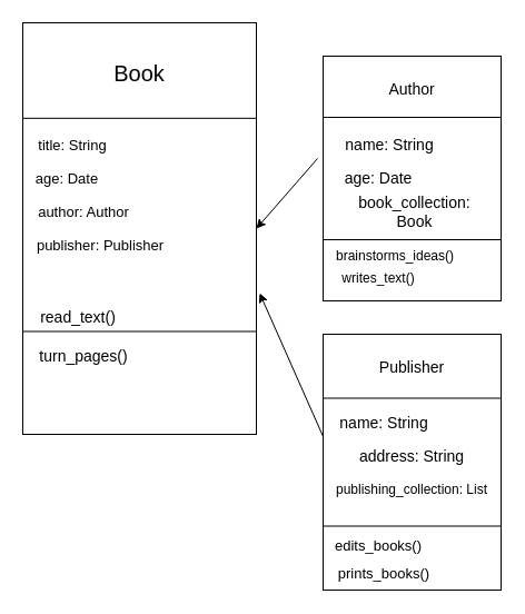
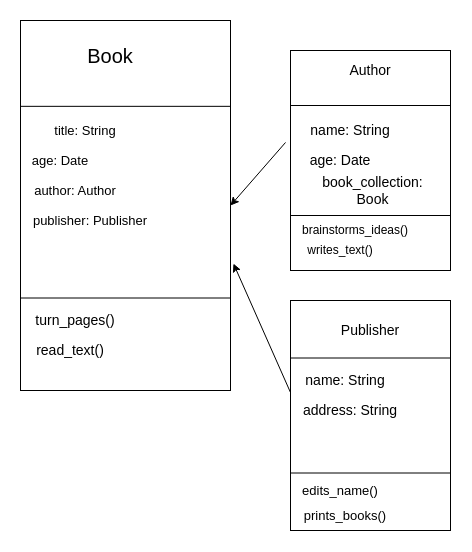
  <mxCell id="0" />
  <mxCell id="1" parent="0" />
  <mxCell id="2" value="" style="rounded=0;whiteSpace=wrap;html=1;" parent="1" vertex="1"><mxGeometry x="20" y="20" width="210" height="370" as="geometry" /></mxCell>
  <mxCell id="3" value="" style="endArrow=none;html=1;entryX=1;entryY=0.232;entryDx=0;entryDy=0;entryPerimeter=0;exitX=0;exitY=0.232;exitDx=0;exitDy=0;exitPerimeter=0;" parent="1" source="2" target="2" edge="1"><mxGeometry width="50" height="50" relative="1" as="geometry"><mxPoint x="70" y="330" as="sourcePoint" /><mxPoint x="120" y="280" as="targetPoint" /></mxGeometry></mxCell>
  <mxCell id="4" value="" style="endArrow=none;html=1;entryX=1;entryY=0.75;entryDx=0;entryDy=0;exitX=0;exitY=0.75;exitDx=0;exitDy=0;" parent="1" source="2" target="2" edge="1"><mxGeometry width="50" height="50" relative="1" as="geometry"><mxPoint x="70" y="330" as="sourcePoint" /><mxPoint x="120" y="280" as="targetPoint" /></mxGeometry></mxCell>
- <mxCell id="5" value="Book" style="text;html=1;strokeColor=none;fillColor=none;align=center;verticalAlign=middle;whiteSpace=wrap;rounded=0;fontSize=20;" parent="1" vertex="1"><mxGeometry x="90" y="50" width="70" height="30" as="geometry" /></mxCell>
- <mxCell id="6" value="title: String" style="text;html=1;strokeColor=none;fillColor=none;align=center;verticalAlign=middle;whiteSpace=wrap;rounded=0;fontSize=13;" parent="1" vertex="1"><mxGeometry x="20" y="120" width="90" height="20" as="geometry" /></mxCell>
+ <mxCell id="5" value="Book" style="text;html=1;strokeColor=none;fillColor=none;align=center;verticalAlign=middle;whiteSpace=wrap;rounded=0;fontSize=20;" parent="1" vertex="1"><mxGeometry x="75" y="40" width="70" height="30" as="geometry" /></mxCell>
+ <mxCell id="6" value="title: String" style="text;html=1;strokeColor=none;fillColor=none;align=center;verticalAlign=middle;whiteSpace=wrap;rounded=0;fontSize=13;" parent="1" vertex="1"><mxGeometry x="40" y="120" width="90" height="20" as="geometry" /></mxCell>
  <mxCell id="7" value="age: Date" style="text;html=1;strokeColor=none;fillColor=none;align=center;verticalAlign=middle;whiteSpace=wrap;rounded=0;fontSize=13;" parent="1" vertex="1"><mxGeometry x="20" y="150" width="80" height="20" as="geometry" /></mxCell>
  <mxCell id="8" value="author: Author" style="text;html=1;strokeColor=none;fillColor=none;align=center;verticalAlign=middle;whiteSpace=wrap;rounded=0;fontSize=13;" parent="1" vertex="1"><mxGeometry x="30" y="180" width="90" height="20" as="geometry" /></mxCell>
  <mxCell id="9" value="publisher: Publisher" style="text;html=1;strokeColor=none;fillColor=none;align=center;verticalAlign=middle;whiteSpace=wrap;rounded=0;fontSize=13;" parent="1" vertex="1"><mxGeometry x="30" y="210" width="120" height="20" as="geometry" /></mxCell>
  <mxCell id="10" value="turn_pages()" style="text;html=1;strokeColor=none;fillColor=none;align=center;verticalAlign=middle;whiteSpace=wrap;rounded=0;fontSize=14;" parent="1" vertex="1"><mxGeometry x="40" y="310" width="70" height="20" as="geometry" /></mxCell>
  <mxCell id="11" value="Text" style="text;html=1;strokeColor=none;fillColor=none;align=center;verticalAlign=middle;whiteSpace=wrap;rounded=0;fontSize=13;" parent="1" vertex="1"><mxGeometry x="300" y="120" width="70" height="20" as="geometry" /></mxCell>
  <mxCell id="12" value="" style="rounded=0;whiteSpace=wrap;html=1;fontSize=13;" parent="1" vertex="1"><mxGeometry x="290" y="50" width="160" height="220" as="geometry" /></mxCell>
  <mxCell id="13" value="" style="endArrow=none;html=1;fontSize=13;entryX=1;entryY=0.25;entryDx=0;entryDy=0;exitX=0;exitY=0.25;exitDx=0;exitDy=0;" parent="1" source="12" target="12" edge="1"><mxGeometry width="50" height="50" relative="1" as="geometry"><mxPoint x="270" y="300" as="sourcePoint" /><mxPoint x="320" y="250" as="targetPoint" /></mxGeometry></mxCell>
  <mxCell id="14" value="" style="endArrow=none;html=1;fontSize=13;entryX=1;entryY=0.75;entryDx=0;entryDy=0;exitX=0;exitY=0.75;exitDx=0;exitDy=0;" parent="1" source="12" target="12" edge="1"><mxGeometry width="50" height="50" relative="1" as="geometry"><mxPoint x="270" y="300" as="sourcePoint" /><mxPoint x="320" y="250" as="targetPoint" /></mxGeometry></mxCell>
- <mxCell id="15" value="Author" style="text;html=1;strokeColor=none;fillColor=none;align=center;verticalAlign=middle;whiteSpace=wrap;rounded=0;fontSize=14;" parent="1" vertex="1"><mxGeometry x="350" y="70" width="40" height="20" as="geometry" /></mxCell>
+ <mxCell id="15" value="Author" style="text;html=1;strokeColor=none;fillColor=none;align=center;verticalAlign=middle;whiteSpace=wrap;rounded=0;fontSize=14;" parent="1" vertex="1"><mxGeometry x="350" y="60" width="40" height="20" as="geometry" /></mxCell>
  <mxCell id="16" value="" style="rounded=0;whiteSpace=wrap;html=1;fontSize=13;" parent="1" vertex="1"><mxGeometry x="290" y="300" width="160" height="230" as="geometry" /></mxCell>
  <mxCell id="17" value="" style="endArrow=none;html=1;fontSize=13;exitX=1;exitY=0.25;exitDx=0;exitDy=0;entryX=0;entryY=0.25;entryDx=0;entryDy=0;" parent="1" source="16" target="16" edge="1"><mxGeometry width="50" height="50" relative="1" as="geometry"><mxPoint x="270" y="300" as="sourcePoint" /><mxPoint x="320" y="250" as="targetPoint" /></mxGeometry></mxCell>
  <mxCell id="18" value="" style="endArrow=none;html=1;fontSize=13;exitX=1;exitY=0.75;exitDx=0;exitDy=0;entryX=0;entryY=0.75;entryDx=0;entryDy=0;" parent="1" source="16" target="16" edge="1"><mxGeometry width="50" height="50" relative="1" as="geometry"><mxPoint x="270" y="300" as="sourcePoint" /><mxPoint x="320" y="250" as="targetPoint" /></mxGeometry></mxCell>
  <mxCell id="19" value="Publisher" style="text;html=1;strokeColor=none;fillColor=none;align=center;verticalAlign=middle;whiteSpace=wrap;rounded=0;fontSize=14;" parent="1" vertex="1"><mxGeometry x="340" y="320" width="60" height="20" as="geometry" /></mxCell>
  <mxCell id="20" value="name: String" style="text;html=1;strokeColor=none;fillColor=none;align=center;verticalAlign=middle;whiteSpace=wrap;rounded=0;fontSize=14;" parent="1" vertex="1"><mxGeometry x="300" y="120" width="100" height="20" as="geometry" /></mxCell>
  <mxCell id="21" value="age: Date" style="text;html=1;strokeColor=none;fillColor=none;align=center;verticalAlign=middle;whiteSpace=wrap;rounded=0;fontSize=14;" parent="1" vertex="1"><mxGeometry x="300" y="150" width="80" height="20" as="geometry" /></mxCell>
  <mxCell id="22" value="brainstorms_ideas()" style="text;html=1;strokeColor=none;fillColor=none;align=center;verticalAlign=middle;whiteSpace=wrap;rounded=0;fontSize=12;" parent="1" vertex="1"><mxGeometry x="350" y="220" width="10" height="20" as="geometry" /></mxCell>
  <mxCell id="23" value="name: String" style="text;html=1;strokeColor=none;fillColor=none;align=center;verticalAlign=middle;whiteSpace=wrap;rounded=0;fontSize=14;" parent="1" vertex="1"><mxGeometry x="300" y="370" width="90" height="20" as="geometry" /></mxCell>
- <mxCell id="24" value="address: String" style="text;html=1;strokeColor=none;fillColor=none;align=center;verticalAlign=middle;whiteSpace=wrap;rounded=0;fontSize=14;" parent="1" vertex="1"><mxGeometry x="320" y="400" width="100" height="20" as="geometry" /></mxCell>
+ <mxCell id="24" value="address: String" style="text;html=1;strokeColor=none;fillColor=none;align=center;verticalAlign=middle;whiteSpace=wrap;rounded=0;fontSize=14;" parent="1" vertex="1"><mxGeometry x="300" y="400" width="100" height="20" as="geometry" /></mxCell>
  <mxCell id="25" value="prints_books()" style="text;html=1;strokeColor=none;fillColor=none;align=center;verticalAlign=middle;whiteSpace=wrap;rounded=0;fontSize=13;" parent="1" vertex="1"><mxGeometry x="305" y="505" width="80" height="20" as="geometry" /></mxCell>
- <mxCell id="26" value="read_text()" style="text;html=1;strokeColor=none;fillColor=none;align=center;verticalAlign=middle;whiteSpace=wrap;rounded=0;fontSize=14;" parent="1" vertex="1"><mxGeometry x="30" y="275" width="80" height="20" as="geometry" /></mxCell>
+ <mxCell id="26" value="read_text()" style="text;html=1;strokeColor=none;fillColor=none;align=center;verticalAlign=middle;whiteSpace=wrap;rounded=0;fontSize=14;" parent="1" vertex="1"><mxGeometry x="30" y="340" width="80" height="20" as="geometry" /></mxCell>
  <mxCell id="27" value="" style="endArrow=classic;html=1;fontSize=14;exitX=0;exitY=0.4;exitDx=0;exitDy=0;exitPerimeter=0;entryX=1.014;entryY=0.657;entryDx=0;entryDy=0;entryPerimeter=0;" parent="1" source="16" target="2" edge="1"><mxGeometry width="50" height="50" relative="1" as="geometry"><mxPoint x="280" y="370" as="sourcePoint" /><mxPoint x="250" y="280" as="targetPoint" /></mxGeometry></mxCell>
  <mxCell id="28" value="" style="endArrow=classic;html=1;fontSize=14;exitX=-0.031;exitY=0.418;exitDx=0;exitDy=0;exitPerimeter=0;entryX=1;entryY=0.5;entryDx=0;entryDy=0;" parent="1" source="12" target="2" edge="1"><mxGeometry width="50" height="50" relative="1" as="geometry"><mxPoint x="200" y="330" as="sourcePoint" /><mxPoint x="250" y="280" as="targetPoint" /></mxGeometry></mxCell>
  <mxCell id="29" value="book_collection: Book" style="text;html=1;strokeColor=none;fillColor=none;align=center;verticalAlign=middle;whiteSpace=wrap;rounded=0;fontSize=14;" parent="1" vertex="1"><mxGeometry x="305" y="180" width="135" height="20" as="geometry" /></mxCell>
- <mxCell id="30" value="publishing_collection: List" style="text;html=1;strokeColor=none;fillColor=none;align=center;verticalAlign=middle;whiteSpace=wrap;rounded=0;fontSize=12;" parent="1" vertex="1"><mxGeometry x="300" y="430" width="140" height="20" as="geometry" /></mxCell>
  <mxCell id="31" value="writes_text()" style="text;html=1;strokeColor=none;fillColor=none;align=center;verticalAlign=middle;whiteSpace=wrap;rounded=0;" vertex="1" parent="1"><mxGeometry x="295" y="240" width="90" height="20" as="geometry" /></mxCell>
- <mxCell id="32" value="edits_books()" style="text;html=1;strokeColor=none;fillColor=none;align=center;verticalAlign=middle;whiteSpace=wrap;rounded=0;fontSize=13;" vertex="1" parent="1"><mxGeometry x="305" y="480" width="70" height="20" as="geometry" /></mxCell>
+ <mxCell id="32" value="edits_name()" style="text;html=1;strokeColor=none;fillColor=none;align=center;verticalAlign=middle;whiteSpace=wrap;rounded=0;fontSize=13;" vertex="1" parent="1"><mxGeometry x="305" y="480" width="70" height="20" as="geometry" /></mxCell>
